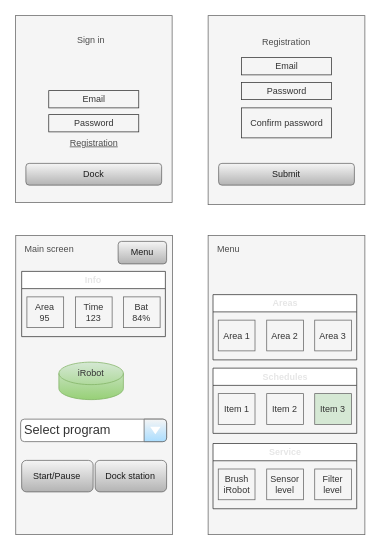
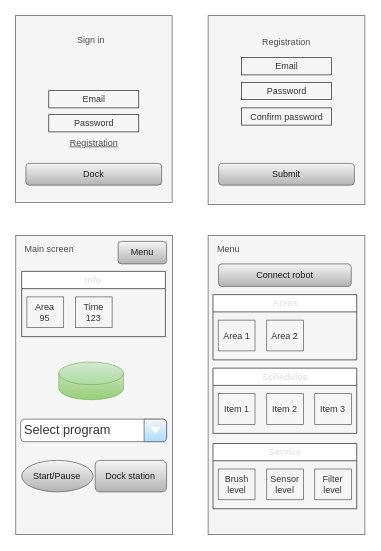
  <mxCell id="0" />
  <mxCell id="1" parent="0" />
  <mxCell id="2" value="" style="rounded=0;whiteSpace=wrap;html=1;fillColor=#f5f5f5;strokeColor=#666666;fontColor=#333333;" vertex="1" parent="1"><mxGeometry x="20" y="20" width="209" height="249" as="geometry" /></mxCell>
  <mxCell id="3" value="" style="rounded=0;whiteSpace=wrap;html=1;fillColor=#f5f5f5;strokeColor=#666666;fontColor=#333333;" vertex="1" parent="1"><mxGeometry x="277" y="20" width="209" height="252" as="geometry" /></mxCell>
  <mxCell id="4" value="Email" style="rounded=0;whiteSpace=wrap;html=1;fillColor=#f5f5f5;fontColor=#333333;strokeColor=#333333;" vertex="1" parent="1"><mxGeometry x="64.5" y="120" width="120" height="23" as="geometry" /></mxCell>
  <mxCell id="5" value="Password" style="rounded=0;whiteSpace=wrap;html=1;fillColor=#f5f5f5;fontColor=#333333;strokeColor=#333333;" vertex="1" parent="1"><mxGeometry x="64.5" y="152" width="120" height="23" as="geometry" /></mxCell>
  <mxCell id="6" value="Registration" style="text;html=1;strokeColor=none;fillColor=none;align=center;verticalAlign=middle;whiteSpace=wrap;rounded=0;fontColor=#4D4D4D;fontStyle=4" vertex="1" parent="1"><mxGeometry x="94.5" y="175" width="60" height="30" as="geometry" /></mxCell>
  <mxCell id="7" value="Dock" style="rounded=1;whiteSpace=wrap;html=1;strokeColor=#666666;fillColor=#f5f5f5;gradientColor=#b3b3b3;fontColor=#1A1A1A;" vertex="1" parent="1"><mxGeometry x="34" y="217" width="181" height="29" as="geometry" /></mxCell>
  <mxCell id="8" value="Sign in" style="text;html=1;strokeColor=none;fillColor=none;align=center;verticalAlign=middle;whiteSpace=wrap;rounded=0;fontColor=#4D4D4D;" vertex="1" parent="1"><mxGeometry x="91" y="38" width="60" height="30" as="geometry" /></mxCell>
  <mxCell id="9" value="Registration" style="text;html=1;strokeColor=none;fillColor=none;align=center;verticalAlign=middle;whiteSpace=wrap;rounded=0;fontColor=#4D4D4D;" vertex="1" parent="1"><mxGeometry x="346.25" y="41" width="70.5" height="30" as="geometry" /></mxCell>
  <mxCell id="10" value="Email" style="rounded=0;whiteSpace=wrap;html=1;fillColor=#f5f5f5;fontColor=#333333;strokeColor=#333333;" vertex="1" parent="1"><mxGeometry x="321.5" y="76" width="120" height="23" as="geometry" /></mxCell>
  <mxCell id="11" value="Password" style="rounded=0;whiteSpace=wrap;html=1;fillColor=#f5f5f5;fontColor=#333333;strokeColor=#333333;" vertex="1" parent="1"><mxGeometry x="321.5" y="109" width="120" height="23" as="geometry" /></mxCell>
- <mxCell id="12" value="Confirm password" style="rounded=0;whiteSpace=wrap;html=1;fillColor=#f5f5f5;fontColor=#333333;strokeColor=#333333;" vertex="1" parent="1"><mxGeometry x="321.5" y="143" width="120" height="40" as="geometry" /></mxCell>
+ <mxCell id="12" value="Confirm password" style="rounded=0;whiteSpace=wrap;html=1;fillColor=#f5f5f5;fontColor=#333333;strokeColor=#333333;" vertex="1" parent="1"><mxGeometry x="321.5" y="143" width="120" height="23" as="geometry" /></mxCell>
  <mxCell id="13" value="" style="rounded=0;whiteSpace=wrap;html=1;fillColor=#f5f5f5;strokeColor=#666666;fontColor=#333333;" vertex="1" parent="1"><mxGeometry x="20.5" y="313" width="209" height="399" as="geometry" /></mxCell>
  <mxCell id="14" value="Main screen" style="text;html=1;strokeColor=none;fillColor=none;align=center;verticalAlign=middle;whiteSpace=wrap;rounded=0;fontColor=#4D4D4D;" vertex="1" parent="1"><mxGeometry x="28.38" y="317" width="74.5" height="30" as="geometry" /></mxCell>
  <mxCell id="15" value="&lt;font color=&quot;#e6e6e6&quot;&gt;Info&lt;/font&gt;" style="swimlane;whiteSpace=wrap;html=1;strokeColor=#333333;fontColor=#1A1A1A;" vertex="1" parent="1"><mxGeometry x="28.38" y="361" width="191.62" height="87" as="geometry"><mxRectangle x="173" y="386" width="57" height="26" as="alternateBounds" /></mxGeometry></mxCell>
  <mxCell id="16" value="Area&lt;br&gt;95" style="rounded=0;whiteSpace=wrap;html=1;labelBackgroundColor=none;strokeColor=#666666;fillColor=#f5f5f5;fontColor=#333333;" vertex="1" parent="15"><mxGeometry x="7" y="34" width="49" height="41" as="geometry" /></mxCell>
  <mxCell id="17" value="Time&lt;br&gt;123" style="rounded=0;whiteSpace=wrap;html=1;labelBackgroundColor=none;strokeColor=#666666;fillColor=#f5f5f5;fontColor=#333333;" vertex="1" parent="15"><mxGeometry x="71.62" y="34" width="49" height="41" as="geometry" /></mxCell>
- <mxCell id="18" value="Bat&lt;br&gt;84%" style="rounded=0;whiteSpace=wrap;html=1;labelBackgroundColor=none;strokeColor=#666666;fillColor=#f5f5f5;fontColor=#333333;" vertex="1" parent="15"><mxGeometry x="135.62" y="34" width="49" height="41" as="geometry" /></mxCell>
- <mxCell id="19" value="Start/Pause" style="rounded=1;whiteSpace=wrap;html=1;strokeColor=#666666;fillColor=#f5f5f5;gradientColor=#b3b3b3;fontColor=#1A1A1A;" vertex="1" parent="1"><mxGeometry x="28.38" y="613" width="95.25" height="42" as="geometry" /></mxCell>
+ <mxCell id="19" value="Start/Pause" style="ellipse;whiteSpace=wrap;html=1;strokeColor=#666666;fillColor=#f5f5f5;gradientColor=#b3b3b3;fontColor=#1A1A1A;" vertex="1" parent="1"><mxGeometry x="28.38" y="613" width="95.25" height="42" as="geometry" /></mxCell>
  <mxCell id="20" value="Submit" style="rounded=1;whiteSpace=wrap;html=1;strokeColor=#666666;fillColor=#f5f5f5;gradientColor=#b3b3b3;fontColor=#1A1A1A;" vertex="1" parent="1"><mxGeometry x="291" y="217" width="181" height="29" as="geometry" /></mxCell>
  <mxCell id="21" value="Dock station" style="rounded=1;whiteSpace=wrap;html=1;strokeColor=#666666;fillColor=#f5f5f5;gradientColor=#b3b3b3;fontColor=#1A1A1A;" vertex="1" parent="1"><mxGeometry x="126.38" y="613" width="95.25" height="42" as="geometry" /></mxCell>
  <mxCell id="22" value="Select program" style="strokeWidth=1;shadow=0;dashed=0;align=center;html=1;shape=mxgraph.mockup.forms.comboBox;strokeColor=#666666;fillColor=#f5f5f5;align=left;fillColor2=#aaddff;mainText=;fontSize=17;spacingLeft=3;labelBackgroundColor=none;gradientColor=#b3b3b3;fontColor=#333333;" vertex="1" parent="1"><mxGeometry x="27.01" y="558" width="194.62" height="30" as="geometry" /></mxCell>
  <mxCell id="23" value="Menu" style="rounded=1;whiteSpace=wrap;html=1;strokeColor=#666666;fillColor=#f5f5f5;gradientColor=#b3b3b3;fontColor=#1A1A1A;" vertex="1" parent="1"><mxGeometry x="157" y="321" width="64.63" height="30" as="geometry" /></mxCell>
  <mxCell id="24" value="" style="shape=cylinder3;whiteSpace=wrap;html=1;boundedLbl=1;backgroundOutline=1;size=15;labelBackgroundColor=none;strokeColor=#82b366;fillColor=#d5e8d4;gradientColor=#97d077;" vertex="1" parent="1"><mxGeometry x="78" y="482" width="86" height="50" as="geometry" /></mxCell>
- <mxCell id="25" value="iRobot" style="text;html=1;strokeColor=none;fillColor=none;align=center;verticalAlign=middle;whiteSpace=wrap;rounded=0;labelBackgroundColor=none;fontColor=#333333;" vertex="1" parent="1"><mxGeometry x="91" y="482" width="60" height="30" as="geometry" /></mxCell>
  <mxCell id="26" value="" style="rounded=0;whiteSpace=wrap;html=1;fillColor=#f5f5f5;strokeColor=#666666;fontColor=#333333;" vertex="1" parent="1"><mxGeometry x="277" y="313" width="209" height="399" as="geometry" /></mxCell>
  <mxCell id="27" value="Menu" style="text;html=1;strokeColor=none;fillColor=none;align=center;verticalAlign=middle;whiteSpace=wrap;rounded=0;fontColor=#4D4D4D;" vertex="1" parent="1"><mxGeometry x="283.51" y="317" width="41.49" height="30" as="geometry" /></mxCell>
  <mxCell id="28" value="&lt;font color=&quot;#e6e6e6&quot;&gt;Areas&lt;/font&gt;" style="swimlane;whiteSpace=wrap;html=1;strokeColor=#333333;fontColor=#1A1A1A;" vertex="1" parent="1"><mxGeometry x="283.51" y="392" width="191.62" height="87" as="geometry"><mxRectangle x="173" y="386" width="57" height="26" as="alternateBounds" /></mxGeometry></mxCell>
  <mxCell id="29" value="Area 1" style="rounded=0;whiteSpace=wrap;html=1;labelBackgroundColor=none;strokeColor=#666666;fillColor=#f5f5f5;fontColor=#333333;" vertex="1" parent="28"><mxGeometry x="7" y="34" width="49" height="41" as="geometry" /></mxCell>
  <mxCell id="30" value="Area 2" style="rounded=0;whiteSpace=wrap;html=1;labelBackgroundColor=none;strokeColor=#666666;fillColor=#f5f5f5;fontColor=#333333;" vertex="1" parent="28"><mxGeometry x="71.62" y="34" width="49" height="41" as="geometry" /></mxCell>
- <mxCell id="31" value="Area 3" style="rounded=0;whiteSpace=wrap;html=1;labelBackgroundColor=none;strokeColor=#666666;fillColor=#f5f5f5;fontColor=#333333;" vertex="1" parent="28"><mxGeometry x="135.62" y="34" width="49" height="41" as="geometry" /></mxCell>
+ <mxCell id="32" value="Connect robot" style="rounded=1;whiteSpace=wrap;html=1;strokeColor=#666666;fillColor=#f5f5f5;gradientColor=#b3b3b3;fontColor=#1A1A1A;" vertex="1" parent="1"><mxGeometry x="290.82" y="351" width="177" height="30" as="geometry" /></mxCell>
  <mxCell id="33" value="&lt;font color=&quot;#e6e6e6&quot;&gt;Schedules&lt;/font&gt;" style="swimlane;whiteSpace=wrap;html=1;strokeColor=#333333;fontColor=#1A1A1A;" vertex="1" parent="1"><mxGeometry x="283.51" y="490" width="191.62" height="87" as="geometry"><mxRectangle x="173" y="386" width="57" height="26" as="alternateBounds" /></mxGeometry></mxCell>
  <mxCell id="34" value="Item 1" style="rounded=0;whiteSpace=wrap;html=1;labelBackgroundColor=none;strokeColor=#666666;fillColor=#f5f5f5;fontColor=#333333;" vertex="1" parent="33"><mxGeometry x="7" y="34" width="49" height="41" as="geometry" /></mxCell>
  <mxCell id="35" value="Item 2" style="rounded=0;whiteSpace=wrap;html=1;labelBackgroundColor=none;strokeColor=#666666;fillColor=#f5f5f5;fontColor=#333333;" vertex="1" parent="33"><mxGeometry x="71.62" y="34" width="49" height="41" as="geometry" /></mxCell>
- <mxCell id="36" value="Item 3" style="rounded=0;whiteSpace=wrap;html=1;labelBackgroundColor=none;strokeColor=#666666;fillColor=#d5e8d4;fontColor=#333333;" vertex="1" parent="33"><mxGeometry x="135.62" y="34" width="49" height="41" as="geometry" /></mxCell>
+ <mxCell id="36" value="Item 3" style="rounded=0;whiteSpace=wrap;html=1;labelBackgroundColor=none;strokeColor=#666666;fillColor=#f5f5f5;fontColor=#333333;" vertex="1" parent="33"><mxGeometry x="135.62" y="34" width="49" height="41" as="geometry" /></mxCell>
  <mxCell id="37" value="&lt;font color=&quot;#e6e6e6&quot;&gt;Service&lt;/font&gt;" style="swimlane;whiteSpace=wrap;html=1;strokeColor=#333333;fontColor=#1A1A1A;" vertex="1" parent="1"><mxGeometry x="283.51" y="590.5" width="191.62" height="87" as="geometry"><mxRectangle x="173" y="386" width="57" height="26" as="alternateBounds" /></mxGeometry></mxCell>
- <mxCell id="38" value="Brush&lt;br&gt;iRobot" style="rounded=0;whiteSpace=wrap;html=1;labelBackgroundColor=none;strokeColor=#666666;fillColor=#f5f5f5;fontColor=#333333;" vertex="1" parent="37"><mxGeometry x="7" y="34" width="49" height="41" as="geometry" /></mxCell>
+ <mxCell id="38" value="Brush&lt;br&gt;level" style="rounded=0;whiteSpace=wrap;html=1;labelBackgroundColor=none;strokeColor=#666666;fillColor=#f5f5f5;fontColor=#333333;" vertex="1" parent="37"><mxGeometry x="7" y="34" width="49" height="41" as="geometry" /></mxCell>
  <mxCell id="39" value="Sensor&lt;br&gt;level" style="rounded=0;whiteSpace=wrap;html=1;labelBackgroundColor=none;strokeColor=#666666;fillColor=#f5f5f5;fontColor=#333333;" vertex="1" parent="37"><mxGeometry x="71.62" y="34" width="49" height="41" as="geometry" /></mxCell>
  <mxCell id="40" value="Filter&lt;br&gt;level" style="rounded=0;whiteSpace=wrap;html=1;labelBackgroundColor=none;strokeColor=#666666;fillColor=#f5f5f5;fontColor=#333333;" vertex="1" parent="37"><mxGeometry x="135.62" y="34" width="49" height="41" as="geometry" /></mxCell>
